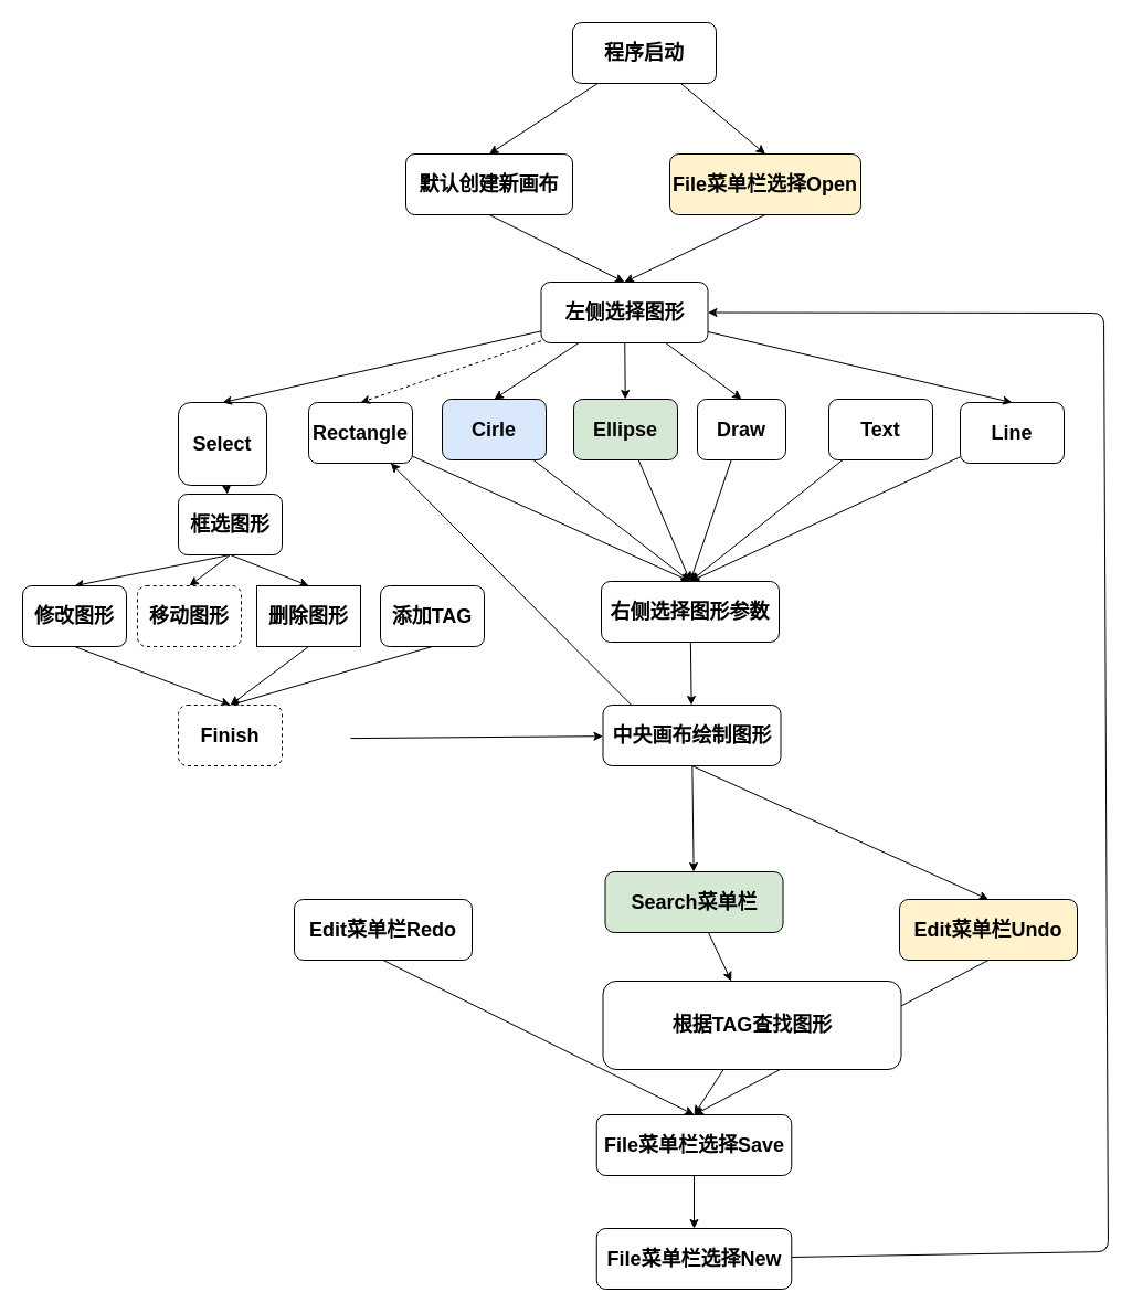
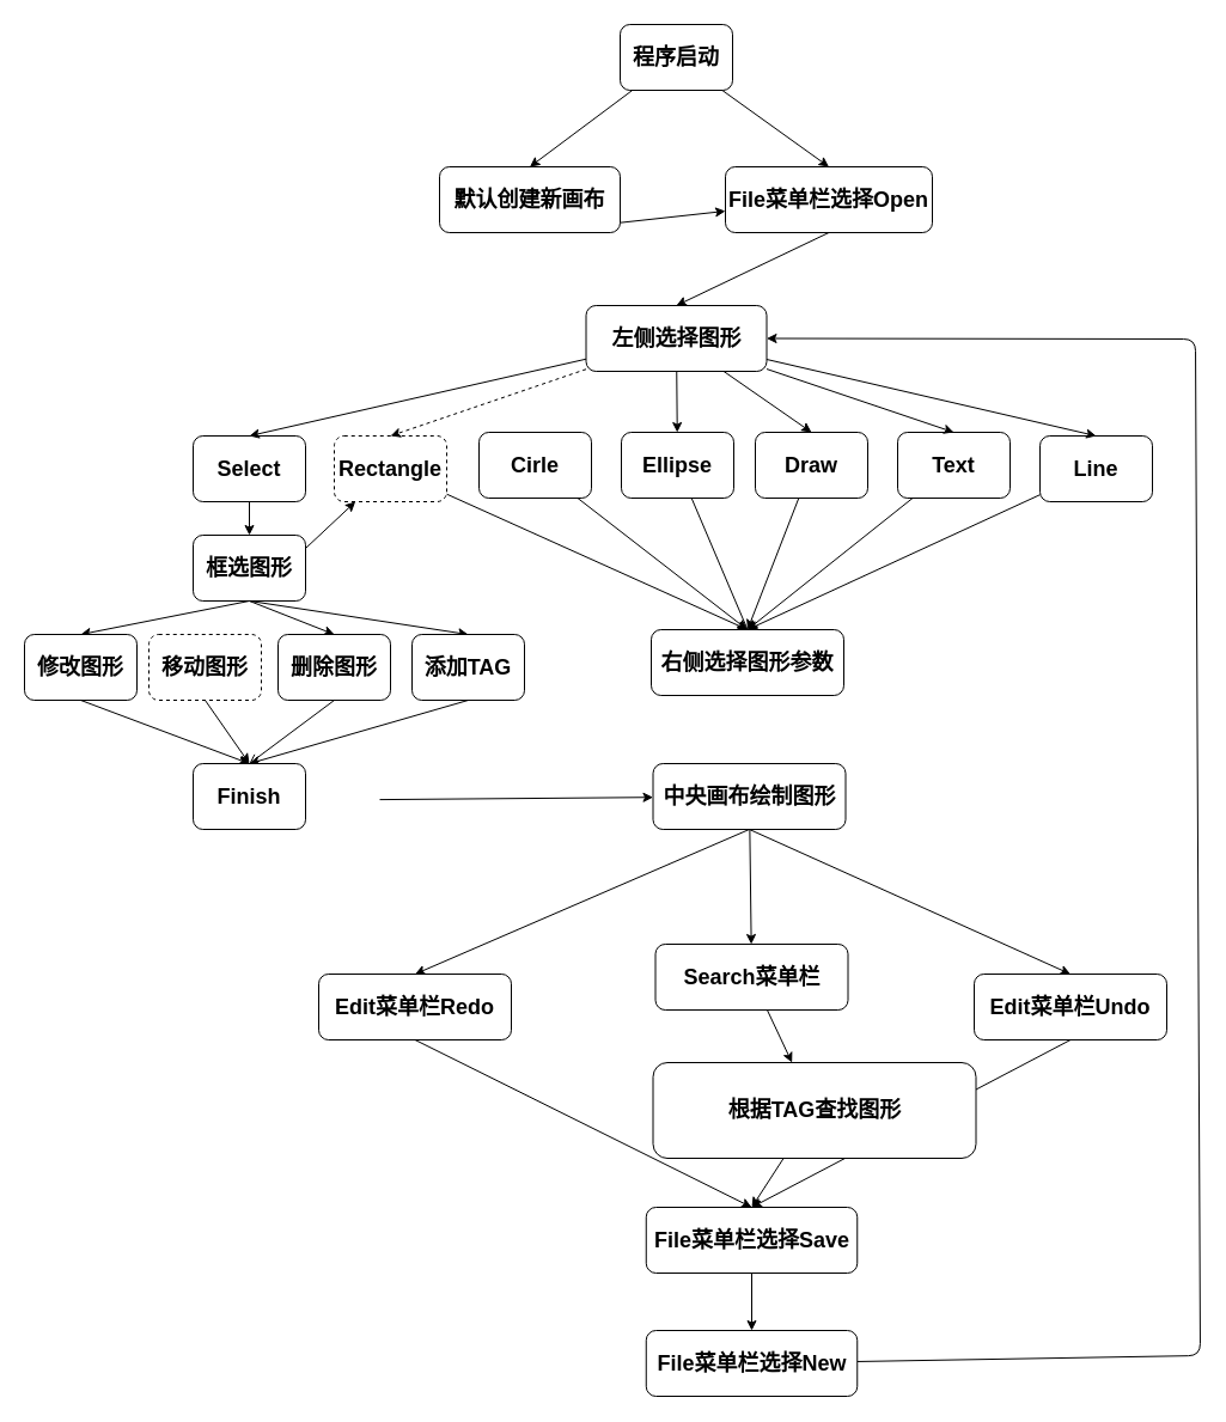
  <mxCell id="0" />
  <mxCell id="1" parent="0" />
  <mxCell id="2" value="" style="edgeStyle=none;html=1;fontSize=18;" edge="1" parent="1" source="3" target="49"><mxGeometry relative="1" as="geometry" /></mxCell>
- <mxCell id="3" value="&lt;span style=&quot;font-size: 18px;&quot;&gt;&lt;b&gt;Select&lt;/b&gt;&lt;/span&gt;" style="rounded=1;whiteSpace=wrap;html=1;" vertex="1" parent="1"><mxGeometry x="161" y="364" width="80" height="75" as="geometry" /></mxCell>
+ <mxCell id="3" value="&lt;span style=&quot;font-size: 18px;&quot;&gt;&lt;b&gt;Select&lt;/b&gt;&lt;/span&gt;" style="rounded=1;whiteSpace=wrap;html=1;" vertex="1" parent="1"><mxGeometry x="161" y="364" width="94" height="55" as="geometry" /></mxCell>
  <mxCell id="4" style="edgeStyle=none;html=1;fontSize=18;entryX=0.5;entryY=0;entryDx=0;entryDy=0;" edge="1" parent="1" source="5" target="30"><mxGeometry relative="1" as="geometry" /></mxCell>
- <mxCell id="5" value="&lt;span style=&quot;font-size: 18px;&quot;&gt;&lt;b&gt;Rectangle&lt;/b&gt;&lt;/span&gt;" style="rounded=1;whiteSpace=wrap;html=1;" vertex="1" parent="1"><mxGeometry x="279" y="364" width="94" height="55" as="geometry" /></mxCell>
+ <mxCell id="5" value="&lt;span style=&quot;font-size: 18px;&quot;&gt;&lt;b&gt;Rectangle&lt;/b&gt;&lt;/span&gt;" style="rounded=1;whiteSpace=wrap;html=1;dashed=1;" vertex="1" parent="1"><mxGeometry x="279" y="364" width="94" height="55" as="geometry" /></mxCell>
  <mxCell id="6" style="edgeStyle=none;html=1;fontSize=18;entryX=0.499;entryY=0;entryDx=0;entryDy=0;entryPerimeter=0;" edge="1" parent="1" source="7" target="30"><mxGeometry relative="1" as="geometry"><mxPoint x="558.78" y="565.085" as="targetPoint" /></mxGeometry></mxCell>
- <mxCell id="7" value="&lt;span style=&quot;font-size: 18px;&quot;&gt;&lt;b&gt;Cirle&lt;/b&gt;&lt;/span&gt;" style="rounded=1;whiteSpace=wrap;html=1;fillColor=#dae8fc;" vertex="1" parent="1"><mxGeometry x="400" y="361" width="94" height="55" as="geometry" /></mxCell>
- <mxCell id="8" style="edgeStyle=none;html=1;entryX=0.5;entryY=0;entryDx=0;entryDy=0;fontSize=18;" edge="1" parent="1" source="9" target="30"><mxGeometry relative="1" as="geometry" /></mxCell>
- <mxCell id="9" value="&lt;span style=&quot;font-size: 18px;&quot;&gt;&lt;b&gt;Ellipse&lt;/b&gt;&lt;/span&gt;" style="rounded=1;whiteSpace=wrap;html=1;fillColor=#d5e8d4;" vertex="1" parent="1"><mxGeometry x="519" y="361" width="94" height="55" as="geometry" /></mxCell>
+ <mxCell id="7" value="&lt;span style=&quot;font-size: 18px;&quot;&gt;&lt;b&gt;Cirle&lt;/b&gt;&lt;/span&gt;" style="rounded=1;whiteSpace=wrap;html=1;" vertex="1" parent="1"><mxGeometry x="400" y="361" width="94" height="55" as="geometry" /></mxCell>
+ <mxCell id="8" style="edgeStyle=none;html=1;entryX=0.5;entryY=0;entryDx=0;entryDy=0;fontSize=18;endArrow=none;" edge="1" parent="1" source="9" target="30"><mxGeometry relative="1" as="geometry" /></mxCell>
+ <mxCell id="9" value="&lt;span style=&quot;font-size: 18px;&quot;&gt;&lt;b&gt;Ellipse&lt;/b&gt;&lt;/span&gt;" style="rounded=1;whiteSpace=wrap;html=1;" vertex="1" parent="1"><mxGeometry x="519" y="361" width="94" height="55" as="geometry" /></mxCell>
  <mxCell id="10" style="edgeStyle=none;html=1;entryX=0.5;entryY=0;entryDx=0;entryDy=0;fontSize=18;" edge="1" parent="1" source="11" target="30"><mxGeometry relative="1" as="geometry" /></mxCell>
- <mxCell id="11" value="&lt;span style=&quot;font-size: 18px;&quot;&gt;&lt;b&gt;Draw&lt;/b&gt;&lt;/span&gt;" style="rounded=1;whiteSpace=wrap;html=1;" vertex="1" parent="1"><mxGeometry x="631" y="361" width="80" height="55" as="geometry" /></mxCell>
+ <mxCell id="11" value="&lt;span style=&quot;font-size: 18px;&quot;&gt;&lt;b&gt;Draw&lt;/b&gt;&lt;/span&gt;" style="rounded=1;whiteSpace=wrap;html=1;" vertex="1" parent="1"><mxGeometry x="631" y="361" width="94" height="55" as="geometry" /></mxCell>
  <mxCell id="12" style="edgeStyle=none;html=1;fontSize=18;entryX=0.5;entryY=0;entryDx=0;entryDy=0;" edge="1" parent="1" source="13" target="30"><mxGeometry relative="1" as="geometry"><mxPoint x="557.085" y="559.438" as="targetPoint" /></mxGeometry></mxCell>
  <mxCell id="13" value="&lt;span style=&quot;font-size: 18px;&quot;&gt;&lt;b&gt;Text&lt;/b&gt;&lt;/span&gt;" style="rounded=1;whiteSpace=wrap;html=1;" vertex="1" parent="1"><mxGeometry x="750" y="361" width="94" height="55" as="geometry" /></mxCell>
  <mxCell id="14" style="edgeStyle=none;html=1;entryX=0.5;entryY=0;entryDx=0;entryDy=0;fontSize=18;" edge="1" parent="1" source="15" target="30"><mxGeometry relative="1" as="geometry" /></mxCell>
  <mxCell id="15" value="&lt;span style=&quot;font-size: 18px;&quot;&gt;&lt;b&gt;Line&lt;/b&gt;&lt;/span&gt;" style="rounded=1;whiteSpace=wrap;html=1;" vertex="1" parent="1"><mxGeometry x="869" y="364" width="94" height="55" as="geometry" /></mxCell>
  <mxCell id="16" value="" style="edgeStyle=none;html=1;fontSize=18;entryX=0.5;entryY=0;entryDx=0;entryDy=0;" edge="1" parent="1" source="18" target="20"><mxGeometry relative="1" as="geometry" /></mxCell>
  <mxCell id="17" style="edgeStyle=none;html=1;entryX=0.5;entryY=0;entryDx=0;entryDy=0;fontSize=18;" edge="1" parent="1" source="18" target="38"><mxGeometry relative="1" as="geometry" /></mxCell>
- <mxCell id="18" value="&lt;b&gt;程序启动&lt;/b&gt;" style="rounded=1;whiteSpace=wrap;html=1;fontSize=18;" vertex="1" parent="1"><mxGeometry x="518" y="20" width="130" height="55" as="geometry" /></mxCell>
- <mxCell id="19" value="" style="edgeStyle=none;html=1;fontSize=18;entryX=0.5;entryY=0;entryDx=0;entryDy=0;exitX=0.5;exitY=1;exitDx=0;exitDy=0;" edge="1" parent="1" source="20" target="28"><mxGeometry relative="1" as="geometry" /></mxCell>
+ <mxCell id="18" value="&lt;b&gt;程序启动&lt;/b&gt;" style="rounded=1;whiteSpace=wrap;html=1;fontSize=18;" vertex="1" parent="1"><mxGeometry x="518" y="20" width="94" height="55" as="geometry" /></mxCell>
+ <mxCell id="19" value="" style="edgeStyle=none;html=1;fontSize=18;exitX=0.5;exitY=1;exitDx=0;exitDy=0;" edge="1" parent="1" source="20" target="38"><mxGeometry relative="1" as="geometry" /></mxCell>
  <mxCell id="20" value="&lt;b&gt;默认创建新画布&lt;/b&gt;" style="rounded=1;whiteSpace=wrap;html=1;fontSize=18;" vertex="1" parent="1"><mxGeometry x="367" y="139" width="151" height="55" as="geometry" /></mxCell>
  <mxCell id="21" style="edgeStyle=none;html=1;entryX=0.5;entryY=0;entryDx=0;entryDy=0;fontSize=18;" edge="1" parent="1" source="28" target="3"><mxGeometry relative="1" as="geometry" /></mxCell>
  <mxCell id="22" style="edgeStyle=none;html=1;entryX=0.5;entryY=0;entryDx=0;entryDy=0;fontSize=18;dashed=1;" edge="1" parent="1" source="28" target="5"><mxGeometry relative="1" as="geometry" /></mxCell>
- <mxCell id="23" style="edgeStyle=none;html=1;entryX=0.5;entryY=0;entryDx=0;entryDy=0;fontSize=18;" edge="1" parent="1" source="28" target="7"><mxGeometry relative="1" as="geometry" /></mxCell>
  <mxCell id="24" style="edgeStyle=none;html=1;fontSize=18;" edge="1" parent="1" source="28" target="9"><mxGeometry relative="1" as="geometry" /></mxCell>
  <mxCell id="25" style="edgeStyle=none;html=1;entryX=0.5;entryY=0;entryDx=0;entryDy=0;fontSize=18;" edge="1" parent="1" source="28" target="11"><mxGeometry relative="1" as="geometry" /></mxCell>
+ <mxCell id="26" style="edgeStyle=none;html=1;entryX=0.5;entryY=0;entryDx=0;entryDy=0;fontSize=18;" edge="1" parent="1" source="28" target="13"><mxGeometry relative="1" as="geometry" /></mxCell>
  <mxCell id="27" style="edgeStyle=none;html=1;entryX=0.5;entryY=0;entryDx=0;entryDy=0;fontSize=18;" edge="1" parent="1" source="28" target="15"><mxGeometry relative="1" as="geometry" /></mxCell>
  <mxCell id="28" value="&lt;b&gt;左侧选择图形&lt;/b&gt;" style="rounded=1;whiteSpace=wrap;html=1;fontSize=18;" vertex="1" parent="1"><mxGeometry x="489.5" y="255" width="151" height="55" as="geometry" /></mxCell>
- <mxCell id="29" value="" style="edgeStyle=none;html=1;fontSize=18;" edge="1" parent="1" source="30" target="34"><mxGeometry relative="1" as="geometry" /></mxCell>
  <mxCell id="30" value="&lt;span style=&quot;font-size: 18px;&quot;&gt;&lt;b&gt;右侧选择图形参数&lt;/b&gt;&lt;/span&gt;" style="rounded=1;whiteSpace=wrap;html=1;fontSize=18;" vertex="1" parent="1"><mxGeometry x="544" y="526" width="161" height="55" as="geometry" /></mxCell>
- <mxCell id="31" style="edgeStyle=none;html=1;fontSize=18;exitX=0.5;exitY=1;exitDx=0;exitDy=0;" edge="1" parent="1" source="34" target="5"><mxGeometry relative="1" as="geometry" /></mxCell>
+ <mxCell id="31" style="edgeStyle=none;html=1;entryX=0.5;entryY=0;entryDx=0;entryDy=0;fontSize=18;exitX=0.5;exitY=1;exitDx=0;exitDy=0;" edge="1" parent="1" source="34" target="40"><mxGeometry relative="1" as="geometry" /></mxCell>
  <mxCell id="32" style="edgeStyle=none;html=1;entryX=0.5;entryY=0;entryDx=0;entryDy=0;fontSize=18;exitX=0.5;exitY=1;exitDx=0;exitDy=0;" edge="1" parent="1" source="34" target="42"><mxGeometry relative="1" as="geometry" /></mxCell>
  <mxCell id="33" value="" style="edgeStyle=none;html=1;fontSize=18;" edge="1" parent="1" source="34" target="61"><mxGeometry relative="1" as="geometry" /></mxCell>
  <mxCell id="34" value="&lt;b&gt;中央画布绘制图形&lt;/b&gt;" style="rounded=1;whiteSpace=wrap;html=1;fontSize=18;" vertex="1" parent="1"><mxGeometry x="545.5" y="638" width="161" height="55" as="geometry" /></mxCell>
  <mxCell id="35" value="" style="edgeStyle=none;html=1;fontSize=18;" edge="1" parent="1" source="36" target="44"><mxGeometry relative="1" as="geometry" /></mxCell>
  <mxCell id="36" value="&lt;b&gt;File菜单栏选择Save&lt;/b&gt;" style="rounded=1;whiteSpace=wrap;html=1;fontSize=18;" vertex="1" parent="1"><mxGeometry x="539.75" y="1009" width="176.5" height="55" as="geometry" /></mxCell>
  <mxCell id="37" style="edgeStyle=none;html=1;entryX=0.5;entryY=0;entryDx=0;entryDy=0;fontSize=18;exitX=0.5;exitY=1;exitDx=0;exitDy=0;" edge="1" parent="1" source="38" target="28"><mxGeometry relative="1" as="geometry" /></mxCell>
- <mxCell id="38" value="&lt;b&gt;File菜单栏选择Open&lt;/b&gt;" style="rounded=1;whiteSpace=wrap;html=1;fontSize=18;fillColor=#fff2cc;" vertex="1" parent="1"><mxGeometry x="606" y="139" width="173" height="55" as="geometry" /></mxCell>
+ <mxCell id="38" value="&lt;b&gt;File菜单栏选择Open&lt;/b&gt;" style="rounded=1;whiteSpace=wrap;html=1;fontSize=18;" vertex="1" parent="1"><mxGeometry x="606" y="139" width="173" height="55" as="geometry" /></mxCell>
  <mxCell id="39" style="edgeStyle=none;html=1;entryX=0.5;entryY=0;entryDx=0;entryDy=0;fontSize=18;exitX=0.5;exitY=1;exitDx=0;exitDy=0;" edge="1" parent="1" source="40" target="36"><mxGeometry relative="1" as="geometry" /></mxCell>
  <mxCell id="40" value="&lt;b&gt;Edit菜单栏Redo&lt;/b&gt;" style="rounded=1;whiteSpace=wrap;html=1;fontSize=18;" vertex="1" parent="1"><mxGeometry x="266" y="814" width="161" height="55" as="geometry" /></mxCell>
  <mxCell id="41" style="edgeStyle=none;html=1;entryX=0.5;entryY=0;entryDx=0;entryDy=0;fontSize=18;exitX=0.5;exitY=1;exitDx=0;exitDy=0;" edge="1" parent="1" source="42" target="36"><mxGeometry relative="1" as="geometry" /></mxCell>
- <mxCell id="42" value="&lt;b&gt;Edit菜单栏Undo&lt;/b&gt;" style="rounded=1;whiteSpace=wrap;html=1;fontSize=18;fillColor=#fff2cc;" vertex="1" parent="1"><mxGeometry x="814" y="814" width="161" height="55" as="geometry" /></mxCell>
+ <mxCell id="42" value="&lt;b&gt;Edit菜单栏Undo&lt;/b&gt;" style="rounded=1;whiteSpace=wrap;html=1;fontSize=18;" vertex="1" parent="1"><mxGeometry x="814" y="814" width="161" height="55" as="geometry" /></mxCell>
  <mxCell id="43" style="edgeStyle=none;html=1;entryX=1;entryY=0.5;entryDx=0;entryDy=0;fontSize=18;" edge="1" parent="1" source="44" target="28"><mxGeometry relative="1" as="geometry"><Array as="points"><mxPoint x="1003" y="1133" /><mxPoint x="999" y="283" /></Array></mxGeometry></mxCell>
  <mxCell id="44" value="&lt;b&gt;File菜单栏选择New&lt;/b&gt;" style="rounded=1;whiteSpace=wrap;html=1;fontSize=18;" vertex="1" parent="1"><mxGeometry x="539.75" y="1112" width="176.5" height="55" as="geometry" /></mxCell>
- <mxCell id="45" value="" style="edgeStyle=none;html=1;fontSize=18;exitX=0.5;exitY=1;exitDx=0;exitDy=0;entryX=0.5;entryY=0;entryDx=0;entryDy=0;" edge="1" parent="1" source="49" target="51"><mxGeometry relative="1" as="geometry" /></mxCell>
+ <mxCell id="45" value="" style="edgeStyle=none;html=1;fontSize=18;exitX=0.5;exitY=1;exitDx=0;exitDy=0;" edge="1" parent="1" source="49" target="5"><mxGeometry relative="1" as="geometry" /></mxCell>
+ <mxCell id="46" value="" style="edgeStyle=none;html=1;fontSize=18;exitX=0.5;exitY=1;exitDx=0;exitDy=0;entryX=0.5;entryY=0;entryDx=0;entryDy=0;" edge="1" parent="1" source="49" target="53"><mxGeometry relative="1" as="geometry" /></mxCell>
  <mxCell id="47" value="" style="edgeStyle=none;html=1;fontSize=18;exitX=0.5;exitY=1;exitDx=0;exitDy=0;entryX=0.5;entryY=0;entryDx=0;entryDy=0;" edge="1" parent="1" source="49" target="55"><mxGeometry relative="1" as="geometry" /></mxCell>
  <mxCell id="48" style="edgeStyle=none;html=1;exitX=0.5;exitY=1;exitDx=0;exitDy=0;entryX=0.5;entryY=0;entryDx=0;entryDy=0;fontSize=18;" edge="1" parent="1" source="49" target="57"><mxGeometry relative="1" as="geometry" /></mxCell>
  <mxCell id="49" value="&lt;span style=&quot;font-size: 18px;&quot;&gt;&lt;b&gt;框选图形&lt;/b&gt;&lt;/span&gt;" style="rounded=1;whiteSpace=wrap;html=1;" vertex="1" parent="1"><mxGeometry x="161" y="447" width="94" height="55" as="geometry" /></mxCell>
+ <mxCell id="50" style="edgeStyle=none;html=1;exitX=0.5;exitY=1;exitDx=0;exitDy=0;fontSize=18;entryX=0.5;entryY=0;entryDx=0;entryDy=0;" edge="1" parent="1" source="51" target="59"><mxGeometry relative="1" as="geometry"><mxPoint x="208.685" y="618.674" as="targetPoint" /></mxGeometry></mxCell>
  <mxCell id="51" value="&lt;span style=&quot;font-size: 18px;&quot;&gt;&lt;b&gt;移动图形&lt;/b&gt;&lt;/span&gt;" style="rounded=1;whiteSpace=wrap;html=1;dashed=1;" vertex="1" parent="1"><mxGeometry x="124" y="530" width="94" height="55" as="geometry" /></mxCell>
  <mxCell id="52" style="edgeStyle=none;html=1;exitX=0.5;exitY=1;exitDx=0;exitDy=0;fontSize=18;entryX=0.5;entryY=0;entryDx=0;entryDy=0;" edge="1" parent="1" source="53" target="59"><mxGeometry relative="1" as="geometry"><mxPoint x="205.862" y="606.815" as="targetPoint" /></mxGeometry></mxCell>
  <mxCell id="53" value="&lt;span style=&quot;font-size: 18px;&quot;&gt;&lt;b&gt;添加TAG&lt;/b&gt;&lt;/span&gt;" style="rounded=1;whiteSpace=wrap;html=1;" vertex="1" parent="1"><mxGeometry x="344" y="530" width="94" height="55" as="geometry" /></mxCell>
- <mxCell id="54" style="edgeStyle=none;html=1;exitX=0.5;exitY=1;exitDx=0;exitDy=0;entryX=0.5;entryY=0;entryDx=0;entryDy=0;fontSize=18;" edge="1" parent="1" source="55" target="59"><mxGeometry relative="1" as="geometry" /></mxCell>
- <mxCell id="55" value="&lt;span style=&quot;font-size: 18px;&quot;&gt;&lt;b&gt;删除图形&lt;/b&gt;&lt;/span&gt;" style="whiteSpace=wrap;html=1;fontSize=18;rounded=0;" vertex="1" parent="1"><mxGeometry x="232" y="530" width="94" height="55" as="geometry" /></mxCell>
+ <mxCell id="54" style="edgeStyle=none;html=1;exitX=0.5;exitY=1;exitDx=0;exitDy=0;entryX=0.5;entryY=0;entryDx=0;entryDy=0;fontSize=18;endArrow=open;" edge="1" parent="1" source="55" target="59"><mxGeometry relative="1" as="geometry" /></mxCell>
+ <mxCell id="55" value="&lt;span style=&quot;font-size: 18px;&quot;&gt;&lt;b&gt;删除图形&lt;/b&gt;&lt;/span&gt;" style="rounded=1;whiteSpace=wrap;html=1;fontSize=18;" vertex="1" parent="1"><mxGeometry x="232" y="530" width="94" height="55" as="geometry" /></mxCell>
  <mxCell id="56" style="edgeStyle=none;html=1;entryX=0.5;entryY=0;entryDx=0;entryDy=0;fontSize=18;exitX=0.5;exitY=1;exitDx=0;exitDy=0;" edge="1" parent="1" source="57" target="59"><mxGeometry relative="1" as="geometry" /></mxCell>
  <mxCell id="57" value="&lt;span style=&quot;font-size: 18px;&quot;&gt;&lt;b&gt;修改图形&lt;/b&gt;&lt;/span&gt;" style="rounded=1;whiteSpace=wrap;html=1;" vertex="1" parent="1"><mxGeometry x="20" y="530" width="94" height="55" as="geometry" /></mxCell>
  <mxCell id="58" style="edgeStyle=none;html=1;fontSize=18;" edge="1" parent="1" target="34"><mxGeometry relative="1" as="geometry"><mxPoint x="317" y="668.104" as="sourcePoint" /></mxGeometry></mxCell>
- <mxCell id="59" value="&lt;b&gt;Finish&lt;/b&gt;" style="rounded=1;whiteSpace=wrap;html=1;fontSize=18;dashed=1;" vertex="1" parent="1"><mxGeometry x="161" y="638" width="94" height="55" as="geometry" /></mxCell>
+ <mxCell id="59" value="&lt;b&gt;Finish&lt;/b&gt;" style="rounded=1;whiteSpace=wrap;html=1;fontSize=18;" vertex="1" parent="1"><mxGeometry x="161" y="638" width="94" height="55" as="geometry" /></mxCell>
  <mxCell id="60" value="" style="edgeStyle=none;html=1;fontSize=18;" edge="1" parent="1" source="61" target="63"><mxGeometry relative="1" as="geometry" /></mxCell>
- <mxCell id="61" value="&lt;b&gt;Search菜单栏&lt;/b&gt;" style="rounded=1;whiteSpace=wrap;html=1;fontSize=18;fillColor=#d5e8d4;" vertex="1" parent="1"><mxGeometry x="547.5" y="789" width="161" height="55" as="geometry" /></mxCell>
+ <mxCell id="61" value="&lt;b&gt;Search菜单栏&lt;/b&gt;" style="rounded=1;whiteSpace=wrap;html=1;fontSize=18;" vertex="1" parent="1"><mxGeometry x="547.5" y="789" width="161" height="55" as="geometry" /></mxCell>
  <mxCell id="62" style="edgeStyle=none;html=1;entryX=0.5;entryY=0;entryDx=0;entryDy=0;fontSize=18;" edge="1" parent="1" source="63" target="36"><mxGeometry relative="1" as="geometry" /></mxCell>
  <mxCell id="63" value="&lt;b&gt;根据TAG查找图形&lt;/b&gt;" style="rounded=1;whiteSpace=wrap;html=1;fontSize=18;" vertex="1" parent="1"><mxGeometry x="545.5" y="888" width="270" height="80" as="geometry" /></mxCell>
